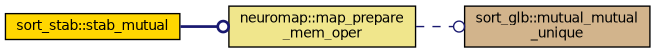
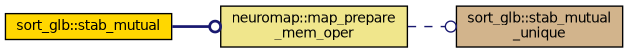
  digraph {
    rankdir=LR
    node [color=black fontname=Helvetica fontsize=10 shape=record style=filled]
    edge [arrowhead=odot color=midnightblue fontname=Helvetica fontsize=10 labelfontname=Helvetica labelfontsize=10]
    n1 [fillcolor=khaki fontcolor=black height=0.2 label="neuromap::map_prepare\l_mem_oper" width=0.4]
-   n2 [fillcolor=tan height=0.2 label="sort_glb::mutual_mutual\l_unique" width=0.4]
-   n3 [fillcolor=gold height=0.2 label="sort_stab::stab_mutual" width=0.4]
+   n2 [fillcolor=tan height=0.2 label="sort_glb::stab_mutual\l_unique" width=0.4]
+   n3 [fillcolor=gold height=0.2 label="sort_glb::stab_mutual" width=0.4]
    n1 -> n2 [style=dashed]
    n3 -> n1 [style=bold]
  }
